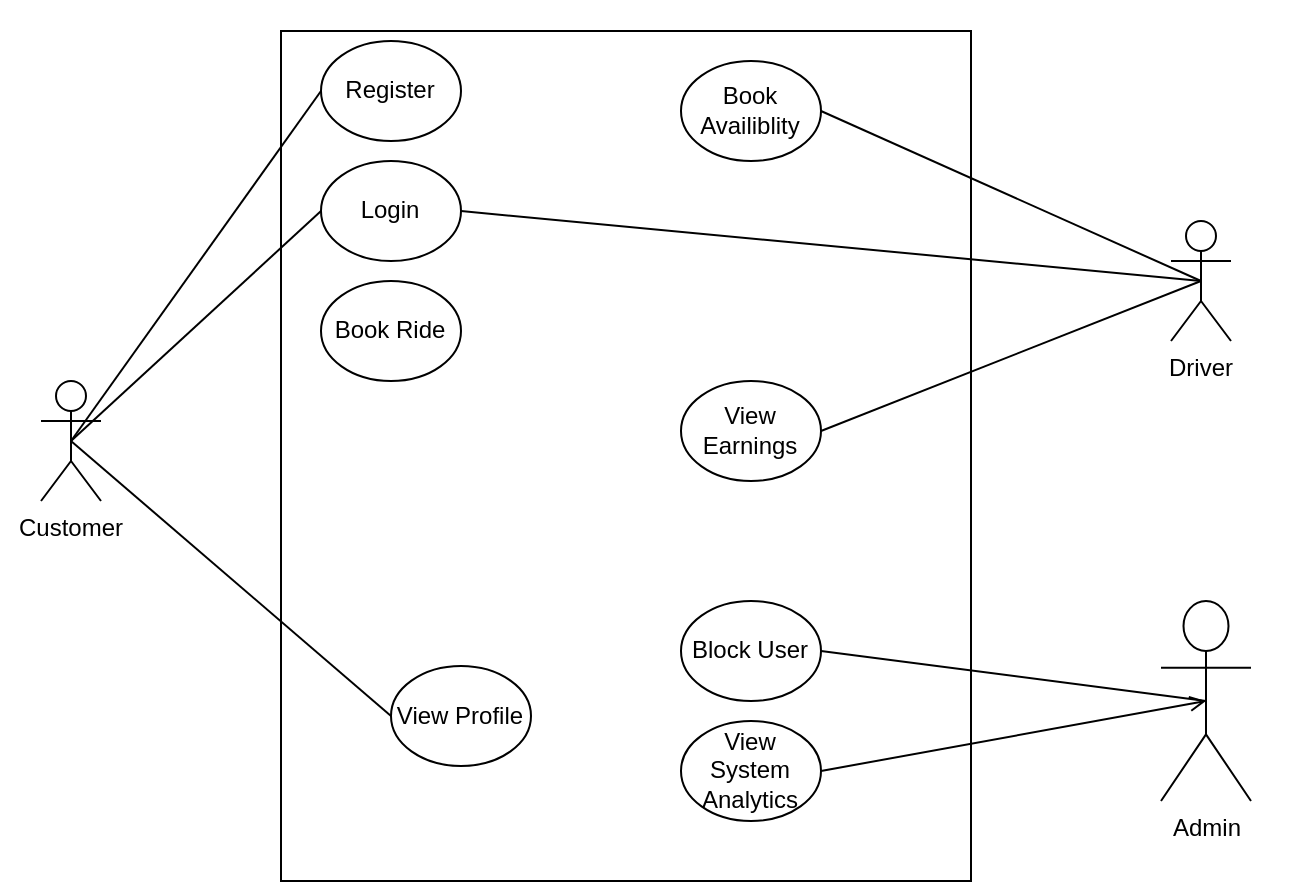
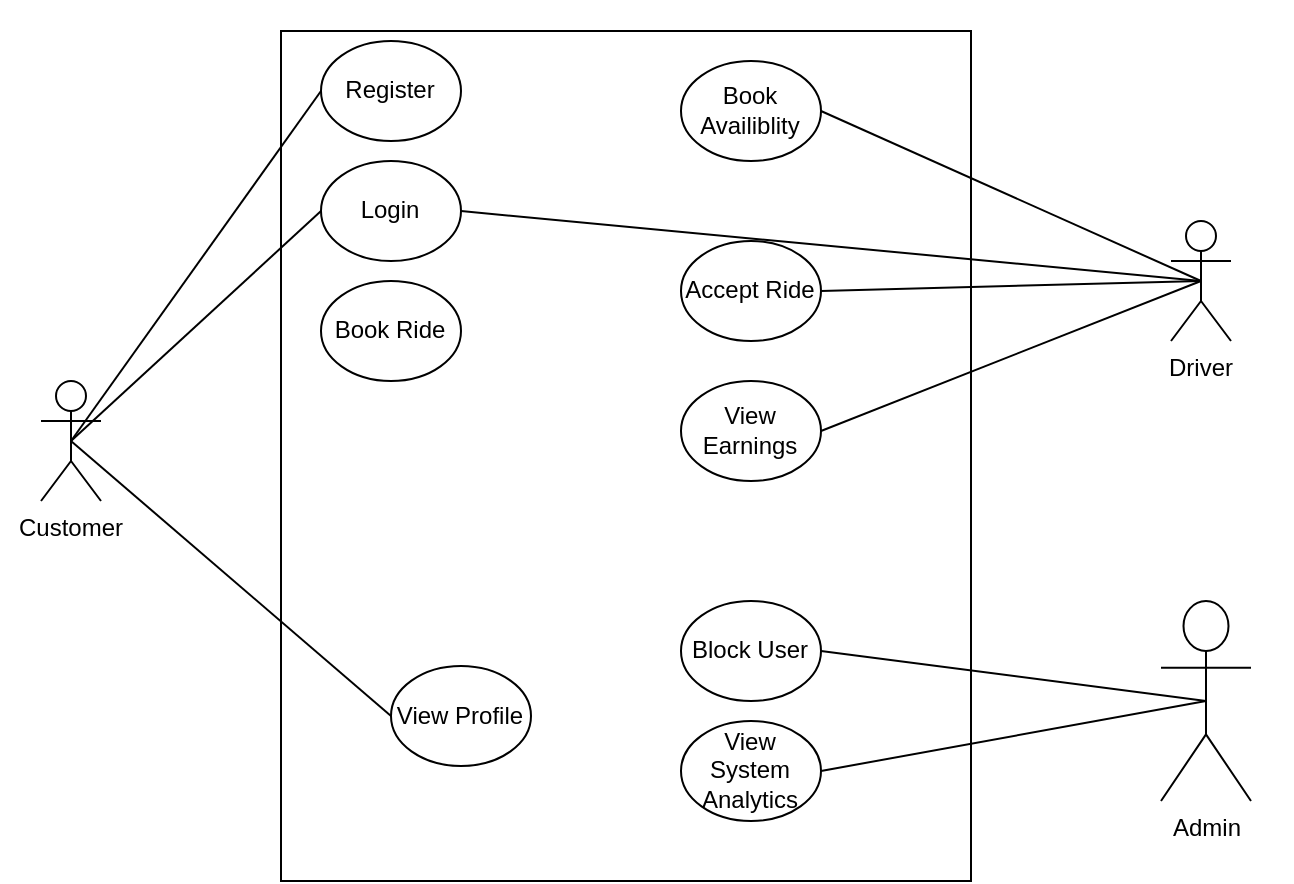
  <mxCell id="0" />
  <mxCell id="1" parent="0" />
  <mxCell id="2" value="" style="rounded=0;whiteSpace=wrap;html=1;rotation=90;" vertex="1" parent="1"><mxGeometry x="100" y="55" width="425" height="345" as="geometry" /></mxCell>
  <mxCell id="3" value="Customer" style="shape=umlActor;verticalLabelPosition=bottom;verticalAlign=top;html=1;outlineConnect=0;" vertex="1" parent="1"><mxGeometry x="20" y="190" width="30" height="60" as="geometry" /></mxCell>
  <mxCell id="4" value="Driver" style="shape=umlActor;verticalLabelPosition=bottom;verticalAlign=top;html=1;outlineConnect=0;" vertex="1" parent="1"><mxGeometry x="585" y="110" width="30" height="60" as="geometry" /></mxCell>
  <mxCell id="5" value="Admin" style="shape=umlActor;verticalLabelPosition=bottom;verticalAlign=top;html=1;outlineConnect=0;" vertex="1" parent="1"><mxGeometry x="580" y="300" width="45" height="100" as="geometry" /></mxCell>
  <mxCell id="6" value="" style="endArrow=none;html=1;rounded=0;entryX=0;entryY=0.5;entryDx=0;entryDy=0;exitX=0.5;exitY=0.5;exitDx=0;exitDy=0;exitPerimeter=0;" edge="1" parent="1" source="3" target="9"><mxGeometry width="50" height="50" relative="1" as="geometry"><mxPoint x="290" y="260" as="sourcePoint" /><mxPoint x="285" y="105" as="targetPoint" /></mxGeometry></mxCell>
  <mxCell id="7" value="" style="endArrow=none;html=1;rounded=0;entryX=0.5;entryY=0.5;entryDx=0;entryDy=0;entryPerimeter=0;exitX=1;exitY=0.5;exitDx=0;exitDy=0;" edge="1" parent="1" source="9" target="4"><mxGeometry width="50" height="50" relative="1" as="geometry"><mxPoint x="360" y="100" as="sourcePoint" /><mxPoint x="340" y="210" as="targetPoint" /></mxGeometry></mxCell>
  <mxCell id="8" value="Register" style="ellipse;whiteSpace=wrap;html=1;" vertex="1" parent="1"><mxGeometry x="160" y="20" width="70" height="50" as="geometry" /></mxCell>
  <mxCell id="9" value="Login" style="ellipse;whiteSpace=wrap;html=1;" vertex="1" parent="1"><mxGeometry x="160" y="80" width="70" height="50" as="geometry" /></mxCell>
  <mxCell id="10" value="Book Ride" style="ellipse;whiteSpace=wrap;html=1;" vertex="1" parent="1"><mxGeometry x="160" y="140" width="70" height="50" as="geometry" /></mxCell>
  <mxCell id="11" value="View Profile" style="ellipse;whiteSpace=wrap;html=1;" vertex="1" parent="1"><mxGeometry x="195" y="332.5" width="70" height="50" as="geometry" /></mxCell>
  <mxCell id="12" value="" style="endArrow=none;html=1;rounded=0;exitX=0.5;exitY=0.5;exitDx=0;exitDy=0;exitPerimeter=0;entryX=0;entryY=0.5;entryDx=0;entryDy=0;" edge="1" parent="1" source="3" target="11"><mxGeometry width="50" height="50" relative="1" as="geometry"><mxPoint x="290" y="260" as="sourcePoint" /><mxPoint x="340" y="210" as="targetPoint" /></mxGeometry></mxCell>
  <mxCell id="13" value="" style="endArrow=none;html=1;rounded=0;exitX=0.5;exitY=0.5;exitDx=0;exitDy=0;exitPerimeter=0;entryX=0;entryY=0.5;entryDx=0;entryDy=0;" edge="1" parent="1" source="3" target="8"><mxGeometry width="50" height="50" relative="1" as="geometry"><mxPoint x="290" y="260" as="sourcePoint" /><mxPoint x="340" y="210" as="targetPoint" /></mxGeometry></mxCell>
  <mxCell id="14" value="Book Availiblity" style="ellipse;whiteSpace=wrap;html=1;" vertex="1" parent="1"><mxGeometry x="340" y="30" width="70" height="50" as="geometry" /></mxCell>
+ <mxCell id="15" value="Accept Ride" style="ellipse;whiteSpace=wrap;html=1;" vertex="1" parent="1"><mxGeometry x="340" y="120" width="70" height="50" as="geometry" /></mxCell>
  <mxCell id="16" value="View Earnings" style="ellipse;whiteSpace=wrap;html=1;" vertex="1" parent="1"><mxGeometry x="340" y="190" width="70" height="50" as="geometry" /></mxCell>
  <mxCell id="17" value="" style="endArrow=none;html=1;rounded=0;exitX=1;exitY=0.5;exitDx=0;exitDy=0;entryX=0.5;entryY=0.5;entryDx=0;entryDy=0;entryPerimeter=0;" edge="1" parent="1" source="14" target="4"><mxGeometry width="50" height="50" relative="1" as="geometry"><mxPoint x="290" y="260" as="sourcePoint" /><mxPoint x="340" y="210" as="targetPoint" /></mxGeometry></mxCell>
+ <mxCell id="18" value="" style="endArrow=none;html=1;rounded=0;entryX=0.5;entryY=0.5;entryDx=0;entryDy=0;entryPerimeter=0;exitX=1;exitY=0.5;exitDx=0;exitDy=0;" edge="1" parent="1" source="15" target="4"><mxGeometry width="50" height="50" relative="1" as="geometry"><mxPoint x="290" y="260" as="sourcePoint" /><mxPoint x="340" y="210" as="targetPoint" /></mxGeometry></mxCell>
  <mxCell id="19" value="" style="endArrow=none;html=1;rounded=0;entryX=0.5;entryY=0.5;entryDx=0;entryDy=0;entryPerimeter=0;exitX=1;exitY=0.5;exitDx=0;exitDy=0;" edge="1" parent="1" source="16" target="4"><mxGeometry width="50" height="50" relative="1" as="geometry"><mxPoint x="290" y="260" as="sourcePoint" /><mxPoint x="340" y="210" as="targetPoint" /></mxGeometry></mxCell>
  <mxCell id="20" value="Block User" style="ellipse;whiteSpace=wrap;html=1;" vertex="1" parent="1"><mxGeometry x="340" y="300" width="70" height="50" as="geometry" /></mxCell>
  <mxCell id="21" value="" style="endArrow=none;html=1;rounded=0;exitX=1;exitY=0.5;exitDx=0;exitDy=0;entryX=0.5;entryY=0.5;entryDx=0;entryDy=0;entryPerimeter=0;" edge="1" parent="1" source="20" target="5"><mxGeometry width="50" height="50" relative="1" as="geometry"><mxPoint x="290" y="260" as="sourcePoint" /><mxPoint x="340" y="210" as="targetPoint" /></mxGeometry></mxCell>
  <mxCell id="22" value="View System Analytics" style="ellipse;whiteSpace=wrap;html=1;" vertex="1" parent="1"><mxGeometry x="340" y="360" width="70" height="50" as="geometry" /></mxCell>
- <mxCell id="23" value="" style="endArrow=open;html=1;rounded=0;exitX=1;exitY=0.5;exitDx=0;exitDy=0;entryX=0.5;entryY=0.5;entryDx=0;entryDy=0;entryPerimeter=0;" edge="1" parent="1" source="22" target="5"><mxGeometry width="50" height="50" relative="1" as="geometry"><mxPoint x="290" y="260" as="sourcePoint" /><mxPoint x="340" y="210" as="targetPoint" /></mxGeometry></mxCell>
+ <mxCell id="23" value="" style="endArrow=none;html=1;rounded=0;exitX=1;exitY=0.5;exitDx=0;exitDy=0;entryX=0.5;entryY=0.5;entryDx=0;entryDy=0;entryPerimeter=0;" edge="1" parent="1" source="22" target="5"><mxGeometry width="50" height="50" relative="1" as="geometry"><mxPoint x="290" y="260" as="sourcePoint" /><mxPoint x="340" y="210" as="targetPoint" /></mxGeometry></mxCell>
